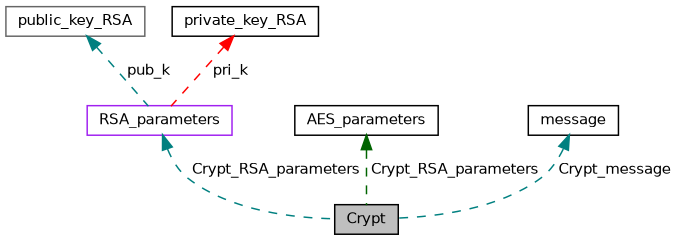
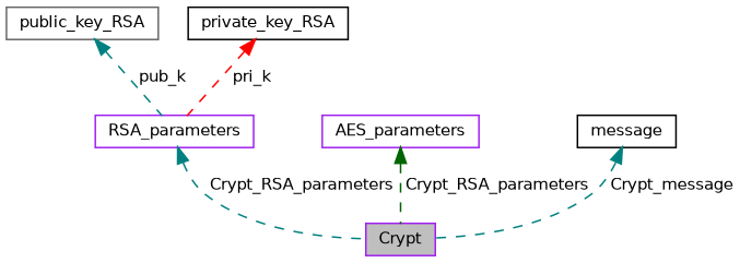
  digraph {
    node [color=black fillcolor=white fontname=Helvetica fontsize=10 shape=record style=filled]
    edge [color=teal dir=back fontname=Helvetica fontsize=10 labelfontname=Helvetica labelfontsize=10 style=dashed]
-   n1 [fillcolor=grey75 fontcolor=black height=0.2 label=Crypt width=0.4]
+   n1 [color=purple fillcolor=grey75 fontcolor=black height=0.2 label=Crypt width=0.4]
    n2 [color=purple height=0.2 label=RSA_parameters width=0.4]
    n3 [color=gray40 height=0.2 label=public_key_RSA width=0.4]
    n4 [height=0.2 label=private_key_RSA width=0.4]
-   n5 [height=0.2 label=AES_parameters width=0.4]
+   n5 [color=purple height=0.2 label=AES_parameters width=0.4]
    n6 [height=0.2 label=message width=0.4]
    n2 -> n1 [label=" Crypt_RSA_parameters"]
    n3 -> n2 [label=" pub_k"]
    n4 -> n2 [color=red label=" pri_k"]
    n5 -> n1 [color=darkgreen label=" Crypt_RSA_parameters"]
    n6 -> n1 [label=" Crypt_message"]
  }
